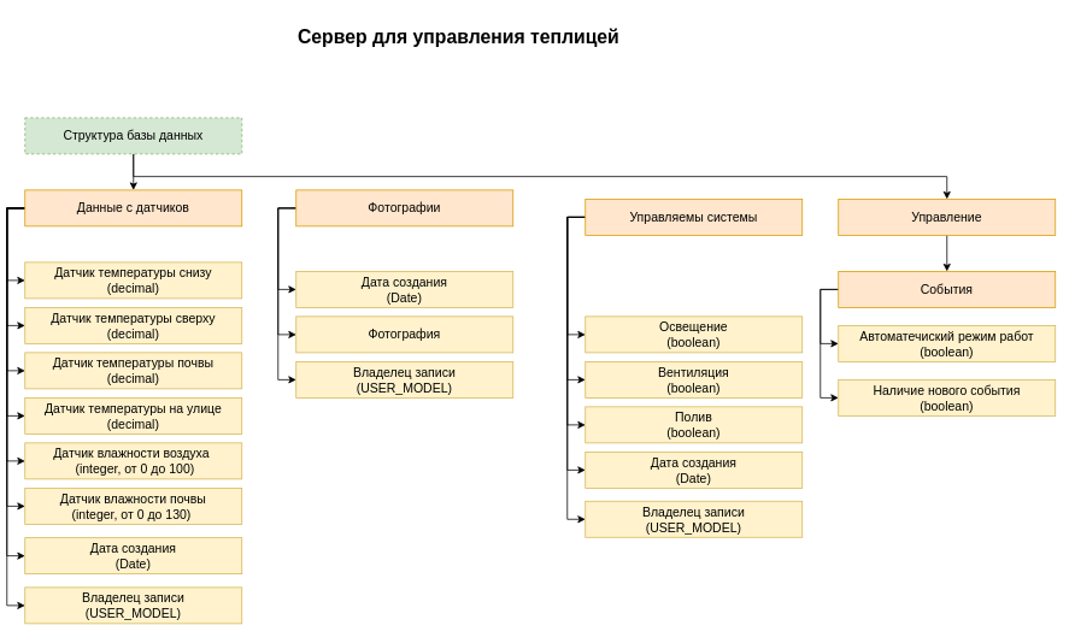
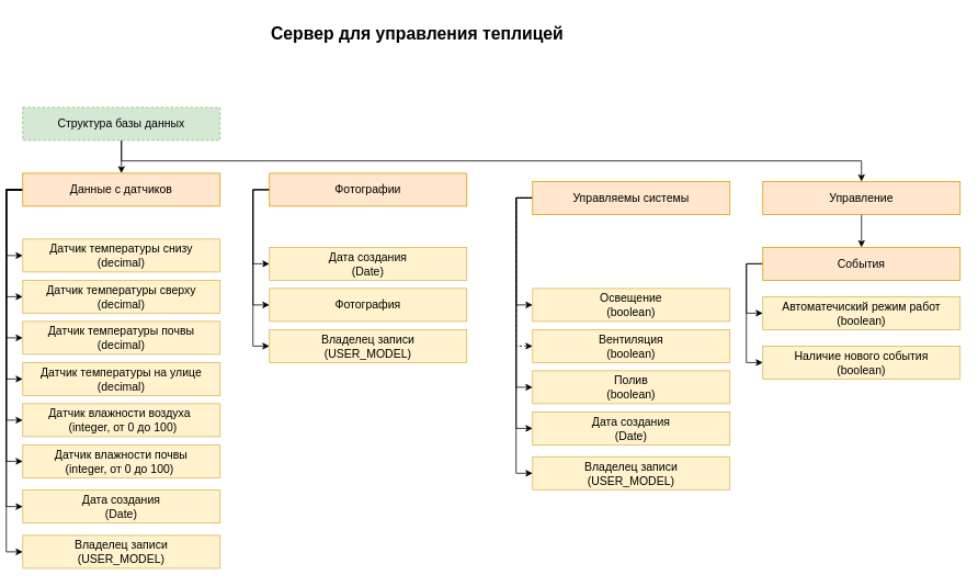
  <mxCell id="0" />
  <mxCell id="1" parent="0" />
  <mxCell id="2" style="edgeStyle=orthogonalEdgeStyle;rounded=0;orthogonalLoop=1;jettySize=auto;html=1;exitX=0.5;exitY=1;exitDx=0;exitDy=0;entryX=0.5;entryY=0;entryDx=0;entryDy=0;fontSize=21;" edge="1" parent="1" source="4" target="13"><mxGeometry relative="1" as="geometry" /></mxCell>
  <mxCell id="3" style="edgeStyle=orthogonalEdgeStyle;rounded=0;orthogonalLoop=1;jettySize=auto;html=1;exitX=0.5;exitY=1;exitDx=0;exitDy=0;fontSize=21;" edge="1" parent="1" source="4" target="31"><mxGeometry relative="1" as="geometry" /></mxCell>
  <mxCell id="4" value="Структура базы данных" style="rounded=0;whiteSpace=wrap;html=1;fontSize=14;fillColor=#d5e8d4;strokeColor=#82b366;dashed=1;" vertex="1" parent="1"><mxGeometry x="20" y="130" width="240" height="40" as="geometry" /></mxCell>
  <mxCell id="5" style="edgeStyle=orthogonalEdgeStyle;rounded=0;orthogonalLoop=1;jettySize=auto;html=1;exitX=0;exitY=0.5;exitDx=0;exitDy=0;entryX=0;entryY=0.5;entryDx=0;entryDy=0;fontSize=21;" edge="1" parent="1" source="13" target="14"><mxGeometry relative="1" as="geometry" /></mxCell>
  <mxCell id="6" style="edgeStyle=orthogonalEdgeStyle;rounded=0;orthogonalLoop=1;jettySize=auto;html=1;exitX=0;exitY=0.5;exitDx=0;exitDy=0;entryX=0;entryY=0.5;entryDx=0;entryDy=0;fontSize=21;" edge="1" parent="1" source="13" target="15"><mxGeometry relative="1" as="geometry" /></mxCell>
  <mxCell id="7" style="edgeStyle=orthogonalEdgeStyle;rounded=0;orthogonalLoop=1;jettySize=auto;html=1;exitX=0;exitY=0.5;exitDx=0;exitDy=0;entryX=0;entryY=0.5;entryDx=0;entryDy=0;fontSize=21;" edge="1" parent="1" source="13" target="16"><mxGeometry relative="1" as="geometry" /></mxCell>
  <mxCell id="8" style="edgeStyle=orthogonalEdgeStyle;rounded=0;orthogonalLoop=1;jettySize=auto;html=1;exitX=0;exitY=0.5;exitDx=0;exitDy=0;entryX=0;entryY=0.5;entryDx=0;entryDy=0;fontSize=21;" edge="1" parent="1" source="13" target="17"><mxGeometry relative="1" as="geometry" /></mxCell>
  <mxCell id="9" style="edgeStyle=orthogonalEdgeStyle;rounded=0;orthogonalLoop=1;jettySize=auto;html=1;exitX=0;exitY=0.5;exitDx=0;exitDy=0;entryX=0;entryY=0.5;entryDx=0;entryDy=0;fontSize=21;" edge="1" parent="1" source="13" target="18"><mxGeometry relative="1" as="geometry" /></mxCell>
  <mxCell id="10" style="edgeStyle=orthogonalEdgeStyle;rounded=0;orthogonalLoop=1;jettySize=auto;html=1;exitX=0;exitY=0.5;exitDx=0;exitDy=0;entryX=0;entryY=0.5;entryDx=0;entryDy=0;fontSize=21;" edge="1" parent="1" source="13" target="19"><mxGeometry relative="1" as="geometry" /></mxCell>
  <mxCell id="11" style="edgeStyle=orthogonalEdgeStyle;rounded=0;orthogonalLoop=1;jettySize=auto;html=1;exitX=0;exitY=0.5;exitDx=0;exitDy=0;entryX=0;entryY=0.5;entryDx=0;entryDy=0;fontSize=21;" edge="1" parent="1" source="13" target="43"><mxGeometry relative="1" as="geometry" /></mxCell>
  <mxCell id="12" style="edgeStyle=orthogonalEdgeStyle;rounded=0;orthogonalLoop=1;jettySize=auto;html=1;exitX=0;exitY=0.5;exitDx=0;exitDy=0;entryX=0;entryY=0.5;entryDx=0;entryDy=0;fontSize=21;" edge="1" parent="1" source="13" target="45"><mxGeometry relative="1" as="geometry" /></mxCell>
  <mxCell id="13" value="Данные с датчиков" style="rounded=0;whiteSpace=wrap;html=1;fontSize=14;fillColor=#ffe6cc;strokeColor=#d79b00;" vertex="1" parent="1"><mxGeometry x="20" y="210" width="240" height="40" as="geometry" /></mxCell>
  <mxCell id="14" value="Датчик температуры снизу &lt;br&gt;(decimal)" style="rounded=0;whiteSpace=wrap;html=1;fontSize=14;fillColor=#fff2cc;strokeColor=#d6b656;" vertex="1" parent="1"><mxGeometry x="20" y="290" width="240" height="40" as="geometry" /></mxCell>
  <mxCell id="15" value="Датчик температуры сверху&lt;br&gt;(decimal)" style="rounded=0;whiteSpace=wrap;html=1;fontSize=14;fillColor=#fff2cc;strokeColor=#d6b656;" vertex="1" parent="1"><mxGeometry x="20" y="340" width="240" height="40" as="geometry" /></mxCell>
  <mxCell id="16" value="Датчик температуры почвы&lt;br&gt;(decimal)" style="rounded=0;whiteSpace=wrap;html=1;fontSize=14;fillColor=#fff2cc;strokeColor=#d6b656;" vertex="1" parent="1"><mxGeometry x="20" y="390" width="240" height="40" as="geometry" /></mxCell>
  <mxCell id="17" value="Датчик температуры на улице&lt;br&gt;(decimal)" style="rounded=0;whiteSpace=wrap;html=1;fontSize=14;fillColor=#fff2cc;strokeColor=#d6b656;" vertex="1" parent="1"><mxGeometry x="20" y="440" width="240" height="40" as="geometry" /></mxCell>
  <mxCell id="18" value="Датчик влажности воздуха&amp;nbsp;&lt;br&gt;&amp;nbsp;(integer, от 0 до 100)" style="rounded=0;whiteSpace=wrap;html=1;fontSize=14;fillColor=#fff2cc;strokeColor=#d6b656;" vertex="1" parent="1"><mxGeometry x="20" y="490" width="240" height="40" as="geometry" /></mxCell>
- <mxCell id="19" value="Датчик влажности почвы&lt;br&gt;(integer, от 0 до 130)&amp;nbsp;" style="rounded=0;whiteSpace=wrap;html=1;fontSize=14;fillColor=#fff2cc;strokeColor=#d6b656;" vertex="1" parent="1"><mxGeometry x="20" y="540" width="240" height="40" as="geometry" /></mxCell>
+ <mxCell id="19" value="Датчик влажности почвы&lt;br&gt;(integer, от 0 до 100)&amp;nbsp;" style="rounded=0;whiteSpace=wrap;html=1;fontSize=14;fillColor=#fff2cc;strokeColor=#d6b656;" vertex="1" parent="1"><mxGeometry x="20" y="540" width="240" height="40" as="geometry" /></mxCell>
  <mxCell id="20" style="edgeStyle=orthogonalEdgeStyle;rounded=0;orthogonalLoop=1;jettySize=auto;html=1;exitX=0;exitY=0.5;exitDx=0;exitDy=0;entryX=0;entryY=0.5;entryDx=0;entryDy=0;fontSize=21;" edge="1" parent="1" source="25" target="26"><mxGeometry relative="1" as="geometry" /></mxCell>
- <mxCell id="21" style="edgeStyle=orthogonalEdgeStyle;rounded=0;orthogonalLoop=1;jettySize=auto;html=1;exitX=0;exitY=0.5;exitDx=0;exitDy=0;entryX=0;entryY=0.5;entryDx=0;entryDy=0;fontSize=21;" edge="1" parent="1" source="25" target="27"><mxGeometry relative="1" as="geometry" /></mxCell>
+ <mxCell id="21" style="edgeStyle=orthogonalEdgeStyle;rounded=0;orthogonalLoop=1;jettySize=auto;html=1;exitX=0;exitY=0.5;exitDx=0;exitDy=0;entryX=0;entryY=0.5;entryDx=0;entryDy=0;fontSize=21;dashed=1;" edge="1" parent="1" source="25" target="27"><mxGeometry relative="1" as="geometry" /></mxCell>
  <mxCell id="22" style="edgeStyle=orthogonalEdgeStyle;rounded=0;orthogonalLoop=1;jettySize=auto;html=1;exitX=0;exitY=0.5;exitDx=0;exitDy=0;entryX=0;entryY=0.5;entryDx=0;entryDy=0;fontSize=21;" edge="1" parent="1" source="25" target="28"><mxGeometry relative="1" as="geometry" /></mxCell>
  <mxCell id="23" style="edgeStyle=orthogonalEdgeStyle;rounded=0;orthogonalLoop=1;jettySize=auto;html=1;exitX=0;exitY=0.5;exitDx=0;exitDy=0;entryX=0;entryY=0.5;entryDx=0;entryDy=0;fontSize=21;" edge="1" parent="1" source="25" target="44"><mxGeometry relative="1" as="geometry" /></mxCell>
  <mxCell id="24" style="edgeStyle=orthogonalEdgeStyle;rounded=0;orthogonalLoop=1;jettySize=auto;html=1;exitX=0;exitY=0.5;exitDx=0;exitDy=0;entryX=0;entryY=0.5;entryDx=0;entryDy=0;fontSize=21;" edge="1" parent="1" source="25" target="47"><mxGeometry relative="1" as="geometry" /></mxCell>
  <mxCell id="25" value="Управляемы системы" style="rounded=0;whiteSpace=wrap;html=1;fontSize=14;fillColor=#ffe6cc;strokeColor=#d79b00;" vertex="1" parent="1"><mxGeometry x="640" y="220" width="240" height="40" as="geometry" /></mxCell>
  <mxCell id="26" value="Освещение&lt;br&gt;(boolean)" style="rounded=0;whiteSpace=wrap;html=1;fontSize=14;fillColor=#fff2cc;strokeColor=#d6b656;" vertex="1" parent="1"><mxGeometry x="640" y="350" width="240" height="40" as="geometry" /></mxCell>
  <mxCell id="27" value="Вентиляция&lt;br&gt;(boolean)" style="rounded=0;whiteSpace=wrap;html=1;fontSize=14;fillColor=#fff2cc;strokeColor=#d6b656;" vertex="1" parent="1"><mxGeometry x="640" y="400" width="240" height="40" as="geometry" /></mxCell>
  <mxCell id="28" value="Полив&lt;br&gt;(boolean)" style="rounded=0;whiteSpace=wrap;html=1;fontSize=14;fillColor=#fff2cc;strokeColor=#d6b656;" vertex="1" parent="1"><mxGeometry x="640" y="450" width="240" height="40" as="geometry" /></mxCell>
  <mxCell id="29" value="&lt;b&gt;&lt;font style=&quot;font-size: 21px&quot;&gt;Сервер для управления теплицей&lt;/font&gt;&lt;/b&gt;" style="text;html=1;strokeColor=none;fillColor=none;align=center;verticalAlign=middle;whiteSpace=wrap;rounded=0;fontSize=14;" vertex="1" parent="1"><mxGeometry x="300" y="20" width="400" height="40" as="geometry" /></mxCell>
  <mxCell id="30" style="edgeStyle=orthogonalEdgeStyle;rounded=0;orthogonalLoop=1;jettySize=auto;html=1;exitX=0.5;exitY=1;exitDx=0;exitDy=0;entryX=0.5;entryY=0;entryDx=0;entryDy=0;fontSize=21;" edge="1" parent="1" source="31" target="34"><mxGeometry relative="1" as="geometry" /></mxCell>
  <mxCell id="31" value="Управление" style="rounded=0;whiteSpace=wrap;html=1;fontSize=14;fillColor=#ffe6cc;strokeColor=#d79b00;" vertex="1" parent="1"><mxGeometry x="920" y="220" width="240" height="40" as="geometry" /></mxCell>
  <mxCell id="32" style="edgeStyle=orthogonalEdgeStyle;rounded=0;orthogonalLoop=1;jettySize=auto;html=1;exitX=0;exitY=0.5;exitDx=0;exitDy=0;entryX=0;entryY=0.5;entryDx=0;entryDy=0;fontSize=21;" edge="1" parent="1" source="34" target="35"><mxGeometry relative="1" as="geometry" /></mxCell>
  <mxCell id="33" style="edgeStyle=orthogonalEdgeStyle;rounded=0;orthogonalLoop=1;jettySize=auto;html=1;exitX=0;exitY=0.5;exitDx=0;exitDy=0;entryX=0;entryY=0.5;entryDx=0;entryDy=0;fontSize=21;" edge="1" parent="1" source="34" target="36"><mxGeometry relative="1" as="geometry" /></mxCell>
  <mxCell id="34" value="События" style="rounded=0;whiteSpace=wrap;html=1;fontSize=14;fillColor=#ffe6cc;strokeColor=#d79b00;" vertex="1" parent="1"><mxGeometry x="920" y="300" width="240" height="40" as="geometry" /></mxCell>
  <mxCell id="35" value="Автоматечиский режим работ&lt;br&gt;(boolean)" style="rounded=0;whiteSpace=wrap;html=1;fontSize=14;fillColor=#fff2cc;strokeColor=#d6b656;" vertex="1" parent="1"><mxGeometry x="920" y="360" width="240" height="40" as="geometry" /></mxCell>
  <mxCell id="36" value="Наличие нового события&lt;br&gt;(boolean)" style="rounded=0;whiteSpace=wrap;html=1;fontSize=14;fillColor=#fff2cc;strokeColor=#d6b656;" vertex="1" parent="1"><mxGeometry x="920" y="420" width="240" height="40" as="geometry" /></mxCell>
  <mxCell id="37" style="edgeStyle=orthogonalEdgeStyle;rounded=0;orthogonalLoop=1;jettySize=auto;html=1;exitX=0;exitY=0.5;exitDx=0;exitDy=0;entryX=0;entryY=0.5;entryDx=0;entryDy=0;fontSize=21;" edge="1" parent="1" source="40" target="41"><mxGeometry relative="1" as="geometry" /></mxCell>
  <mxCell id="38" style="edgeStyle=orthogonalEdgeStyle;rounded=0;orthogonalLoop=1;jettySize=auto;html=1;exitX=0;exitY=0.5;exitDx=0;exitDy=0;entryX=0;entryY=0.5;entryDx=0;entryDy=0;fontSize=21;" edge="1" parent="1" source="40" target="42"><mxGeometry relative="1" as="geometry" /></mxCell>
  <mxCell id="39" style="edgeStyle=orthogonalEdgeStyle;rounded=0;orthogonalLoop=1;jettySize=auto;html=1;exitX=0;exitY=0.5;exitDx=0;exitDy=0;entryX=0;entryY=0.5;entryDx=0;entryDy=0;fontSize=21;" edge="1" parent="1" source="40" target="46"><mxGeometry relative="1" as="geometry" /></mxCell>
  <mxCell id="40" value="Фотографии" style="rounded=0;whiteSpace=wrap;html=1;fontSize=14;fillColor=#ffe6cc;strokeColor=#d79b00;" vertex="1" parent="1"><mxGeometry x="320" y="210" width="240" height="40" as="geometry" /></mxCell>
  <mxCell id="41" value="Дата создания&lt;br&gt;(Date)" style="rounded=0;whiteSpace=wrap;html=1;fontSize=14;fillColor=#fff2cc;strokeColor=#d6b656;" vertex="1" parent="1"><mxGeometry x="320" y="300" width="240" height="40" as="geometry" /></mxCell>
  <mxCell id="42" value="Фотография" style="rounded=0;whiteSpace=wrap;html=1;fontSize=14;fillColor=#fff2cc;strokeColor=#d6b656;" vertex="1" parent="1"><mxGeometry x="320" y="350" width="240" height="40" as="geometry" /></mxCell>
  <mxCell id="43" value="Дата создания&lt;br&gt;(Date)" style="rounded=0;whiteSpace=wrap;html=1;fontSize=14;fillColor=#fff2cc;strokeColor=#d6b656;" vertex="1" parent="1"><mxGeometry x="20" y="595" width="240" height="40" as="geometry" /></mxCell>
  <mxCell id="44" value="Дата создания&lt;br&gt;(Date)" style="rounded=0;whiteSpace=wrap;html=1;fontSize=14;fillColor=#fff2cc;strokeColor=#d6b656;" vertex="1" parent="1"><mxGeometry x="640" y="500" width="240" height="40" as="geometry" /></mxCell>
  <mxCell id="45" value="Владелец записи&lt;br&gt;(USER_MODEL)" style="rounded=0;whiteSpace=wrap;html=1;fontSize=14;fillColor=#fff2cc;strokeColor=#d6b656;" vertex="1" parent="1"><mxGeometry x="20" y="650" width="240" height="40" as="geometry" /></mxCell>
  <mxCell id="46" value="Владелец записи&lt;br&gt;(USER_MODEL)" style="rounded=0;whiteSpace=wrap;html=1;fontSize=14;fillColor=#fff2cc;strokeColor=#d6b656;" vertex="1" parent="1"><mxGeometry x="320" y="400" width="240" height="40" as="geometry" /></mxCell>
  <mxCell id="47" value="Владелец записи&lt;br&gt;(USER_MODEL)" style="rounded=0;whiteSpace=wrap;html=1;fontSize=14;fillColor=#fff2cc;strokeColor=#d6b656;" vertex="1" parent="1"><mxGeometry x="640" y="554.5" width="240" height="40" as="geometry" /></mxCell>
